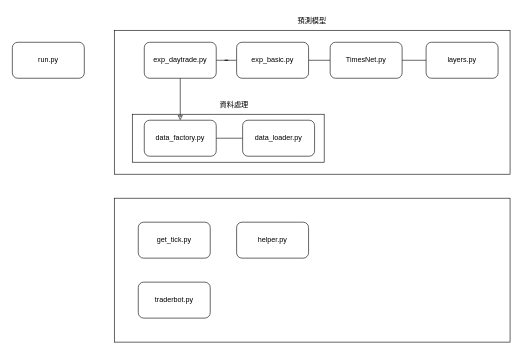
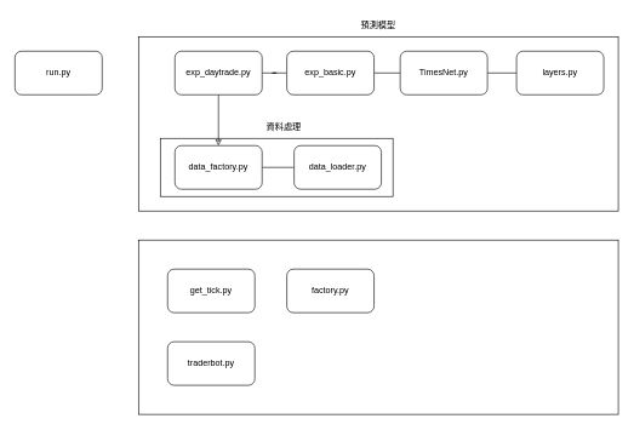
  <mxCell id="0" />
  <mxCell id="1" parent="0" />
  <mxCell id="2" value="" style="rounded=0;whiteSpace=wrap;html=1;fillColor=none;" vertex="1" parent="1"><mxGeometry x="190" y="330" width="660" height="240" as="geometry" /></mxCell>
  <mxCell id="3" value="" style="rounded=0;whiteSpace=wrap;html=1;fillColor=none;" vertex="1" parent="1"><mxGeometry x="190" y="50" width="660" height="240" as="geometry" /></mxCell>
  <mxCell id="4" value="run.py" style="rounded=1;whiteSpace=wrap;html=1;" vertex="1" parent="1"><mxGeometry x="20" y="70" width="120" height="60" as="geometry" /></mxCell>
  <mxCell id="5" style="edgeStyle=orthogonalEdgeStyle;rounded=0;orthogonalLoop=1;jettySize=auto;html=1;entryX=0.5;entryY=0;entryDx=0;entryDy=0;endArrow=classic;endFill=0;" edge="1" parent="1" source="7" target="16"><mxGeometry relative="1" as="geometry"><Array as="points" /></mxGeometry></mxCell>
  <mxCell id="6" style="edgeStyle=orthogonalEdgeStyle;rounded=0;orthogonalLoop=1;jettySize=auto;html=1;entryX=0;entryY=0.5;entryDx=0;entryDy=0;endArrow=none;endFill=0;" edge="1" parent="1" source="7" target="9"><mxGeometry relative="1" as="geometry" /></mxCell>
  <mxCell id="7" value="exp_daytrade.py" style="rounded=1;whiteSpace=wrap;html=1;" vertex="1" parent="1"><mxGeometry x="240" y="70" width="120" height="60" as="geometry" /></mxCell>
  <mxCell id="8" style="edgeStyle=orthogonalEdgeStyle;rounded=0;orthogonalLoop=1;jettySize=auto;html=1;exitX=1;exitY=0.5;exitDx=0;exitDy=0;entryX=0;entryY=0.5;entryDx=0;entryDy=0;endArrow=none;endFill=0;" edge="1" parent="1" source="9" target="11"><mxGeometry relative="1" as="geometry" /></mxCell>
  <mxCell id="9" value="exp_basic.py" style="rounded=1;whiteSpace=wrap;html=1;" vertex="1" parent="1"><mxGeometry x="394" y="70" width="120" height="60" as="geometry" /></mxCell>
  <mxCell id="10" style="edgeStyle=orthogonalEdgeStyle;rounded=0;orthogonalLoop=1;jettySize=auto;html=1;exitX=1;exitY=0.5;exitDx=0;exitDy=0;entryX=0;entryY=0.5;entryDx=0;entryDy=0;endArrow=none;endFill=0;" edge="1" parent="1" source="11" target="12"><mxGeometry relative="1" as="geometry" /></mxCell>
  <mxCell id="11" value="TimesNet.py" style="rounded=1;whiteSpace=wrap;html=1;" vertex="1" parent="1"><mxGeometry x="550" y="70" width="120" height="60" as="geometry" /></mxCell>
  <mxCell id="12" value="layers.py" style="rounded=1;whiteSpace=wrap;html=1;" vertex="1" parent="1"><mxGeometry x="710" y="70" width="120" height="60" as="geometry" /></mxCell>
  <mxCell id="13" value="" style="group" vertex="1" connectable="0" parent="1"><mxGeometry x="220" y="160" width="320" height="110" as="geometry" /></mxCell>
  <mxCell id="14" value="" style="rounded=0;whiteSpace=wrap;html=1;fillColor=none;" vertex="1" parent="13"><mxGeometry y="30" width="320" height="80" as="geometry" /></mxCell>
  <mxCell id="15" style="edgeStyle=orthogonalEdgeStyle;rounded=0;orthogonalLoop=1;jettySize=auto;html=1;exitX=1;exitY=0.5;exitDx=0;exitDy=0;endArrow=none;endFill=0;" edge="1" parent="13" source="16" target="17"><mxGeometry relative="1" as="geometry" /></mxCell>
  <mxCell id="16" value="data_factory.py" style="rounded=1;whiteSpace=wrap;html=1;" vertex="1" parent="13"><mxGeometry x="20" y="40" width="120" height="60" as="geometry" /></mxCell>
  <mxCell id="17" value="data_loader.py" style="rounded=1;whiteSpace=wrap;html=1;" vertex="1" parent="13"><mxGeometry x="184" y="40" width="120" height="60" as="geometry" /></mxCell>
  <mxCell id="18" value="資料處理" style="text;html=1;align=center;verticalAlign=middle;whiteSpace=wrap;rounded=0;" vertex="1" parent="13"><mxGeometry x="140" width="60" height="30" as="geometry" /></mxCell>
  <mxCell id="19" value="預測模型" style="text;html=1;align=center;verticalAlign=middle;whiteSpace=wrap;rounded=0;" vertex="1" parent="1"><mxGeometry x="490" width="60" height="30" as="geometry" y="20" /></mxCell>
  <mxCell id="20" value="get_tick.py" style="rounded=1;whiteSpace=wrap;html=1;" vertex="1" parent="1"><mxGeometry x="230" y="370" width="120" height="60" as="geometry" /></mxCell>
- <mxCell id="21" value="helper.py" style="rounded=1;whiteSpace=wrap;html=1;" vertex="1" parent="1"><mxGeometry x="394" y="370" width="120" height="60" as="geometry" /></mxCell>
+ <mxCell id="21" value="factory.py" style="rounded=1;whiteSpace=wrap;html=1;" vertex="1" parent="1"><mxGeometry x="394" y="370" width="120" height="60" as="geometry" /></mxCell>
  <mxCell id="22" value="traderbot.py" style="rounded=1;whiteSpace=wrap;html=1;" vertex="1" parent="1"><mxGeometry x="230" y="470" width="120" height="60" as="geometry" /></mxCell>
